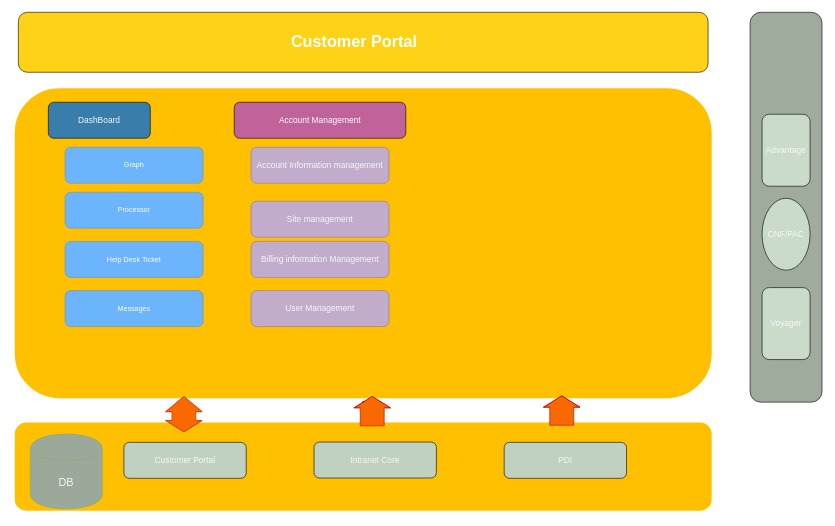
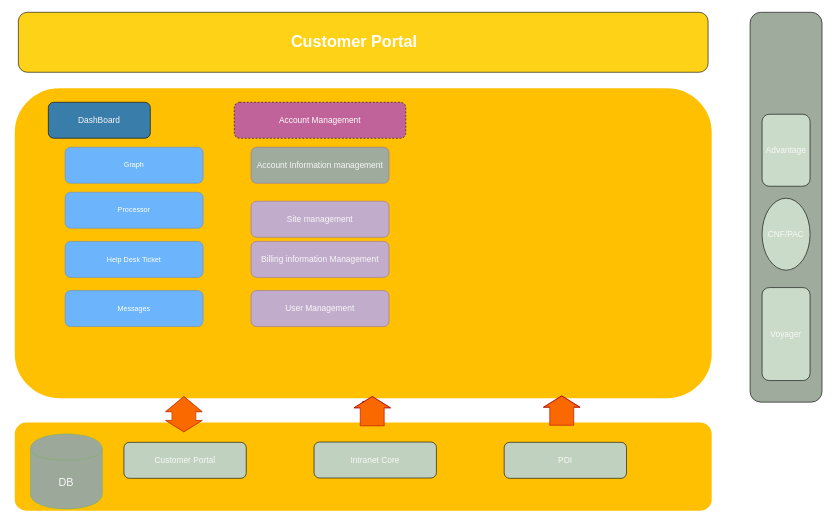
  <mxCell id="0" />
  <mxCell id="1" parent="0" />
  <mxCell id="2" value="ATTRACT" style="text;html=1;strokeColor=none;fillColor=none;align=center;verticalAlign=middle;whiteSpace=wrap;rounded=0;shadow=0;fontSize=27;fontColor=#FFFFFF;fontStyle=1" parent="1" vertex="1"><mxGeometry x="450" y="20" width="280" height="60" as="geometry" /></mxCell>
  <mxCell id="3" value="Blog&lt;div&gt;Keywords&lt;/div&gt;&lt;div&gt;Social Media&lt;/div&gt;" style="text;html=1;strokeColor=none;fillColor=none;align=center;verticalAlign=middle;whiteSpace=wrap;rounded=0;shadow=0;fontSize=14;fontColor=#FFFFFF;" parent="1" vertex="1"><mxGeometry x="136" y="585" width="280" height="90" as="geometry" /></mxCell>
  <mxCell id="4" value="" style="line;strokeWidth=2;html=1;rounded=0;shadow=0;fontSize=27;align=center;fillColor=none;strokeColor=#FFFFFF;" parent="1" vertex="1"><mxGeometry x="156" y="345" width="240" height="10" as="geometry" /></mxCell>
  <mxCell id="5" value="" style="line;strokeWidth=2;html=1;rounded=0;shadow=0;fontSize=27;align=center;fillColor=none;strokeColor=#FFFFFF;" parent="1" vertex="1"><mxGeometry x="156" y="565" width="240" height="10" as="geometry" /></mxCell>
  <mxCell id="6" value="" style="html=1;shadow=0;dashed=0;align=center;verticalAlign=middle;shape=mxgraph.arrows2.stylisedArrow;dy=0.6;dx=40;notch=15;feather=0.4;rounded=0;strokeWidth=1;fontSize=27;strokeColor=none;fillColor=#fff2cc;" parent="1" vertex="1"><mxGeometry x="226" y="433" width="100" height="60" as="geometry" /></mxCell>
  <mxCell id="7" value="" style="whiteSpace=wrap;html=1;rounded=1;shadow=0;strokeWidth=8;fontSize=20;align=center;fillColor=#FFC001;strokeColor=#FFFFFF;" parent="1" vertex="1"><mxGeometry x="20" y="142.5" width="1170" height="525" as="geometry" /></mxCell>
  <mxCell id="8" value="" style="rounded=1;whiteSpace=wrap;html=1;fillColor=#FED217;" parent="1" vertex="1"><mxGeometry x="30" y="20" width="1150" height="100" as="geometry" /></mxCell>
  <mxCell id="9" value="Customer Portal" style="text;html=1;strokeColor=none;fillColor=none;align=center;verticalAlign=middle;whiteSpace=wrap;rounded=0;shadow=0;fontSize=27;fontColor=#FFFFFF;fontStyle=1" parent="1" vertex="1"><mxGeometry x="450" y="40" width="280" height="60" as="geometry" /></mxCell>
  <mxCell id="10" value="&lt;span&gt;&lt;font color=&quot;#f7f7f7&quot; style=&quot;font-size: 14px&quot;&gt;DashBoard&lt;/font&gt;&lt;/span&gt;" style="rounded=1;whiteSpace=wrap;html=1;fillColor=#397DAA;" parent="1" vertex="1"><mxGeometry x="80" y="170" width="170" height="60" as="geometry" /></mxCell>
  <mxCell id="11" value="&lt;font color=&quot;#ffffff&quot;&gt;Graph&lt;/font&gt;" style="rounded=1;whiteSpace=wrap;html=1;fillColor=#6CB4FC;strokeColor=#6c8ebf;" parent="1" vertex="1"><mxGeometry x="108" y="245" width="230" height="60" as="geometry" /></mxCell>
  <mxCell id="12" value="&lt;font color=&quot;#ffffff&quot;&gt;Processor&lt;/font&gt;" style="rounded=1;whiteSpace=wrap;html=1;fillColor=#6CB4FC;strokeColor=#6c8ebf;" parent="1" vertex="1"><mxGeometry x="108" y="320" width="230" height="60" as="geometry" /></mxCell>
  <mxCell id="13" value="&lt;font color=&quot;#ffffff&quot;&gt;Help Desk Ticket&lt;/font&gt;" style="rounded=1;whiteSpace=wrap;html=1;fillColor=#6CB4FC;strokeColor=#6c8ebf;" parent="1" vertex="1"><mxGeometry x="108" y="402" width="230" height="60" as="geometry" /></mxCell>
  <mxCell id="14" value="&lt;font color=&quot;#ffffff&quot;&gt;Messages&lt;/font&gt;" style="rounded=1;whiteSpace=wrap;html=1;fillColor=#6CB4FC;strokeColor=#6c8ebf;" parent="1" vertex="1"><mxGeometry x="108" y="484" width="230" height="60" as="geometry" /></mxCell>
- <mxCell id="15" value="&lt;p&gt;&lt;font color=&quot;#ffffff&quot; style=&quot;font-size: 14px&quot;&gt;Account Management&lt;/font&gt;&lt;/p&gt;" style="rounded=1;whiteSpace=wrap;html=1;fillColor=#BF639A;" parent="1" vertex="1"><mxGeometry x="390" y="170" width="286" height="60" as="geometry" /></mxCell>
- <mxCell id="16" value="&lt;p&gt;&lt;font color=&quot;#f7f7f7&quot; style=&quot;font-size: 14px&quot;&gt;Account Information management&lt;/font&gt;&lt;/p&gt;" style="rounded=1;whiteSpace=wrap;html=1;fillColor=#C2ACCC;strokeColor=#9673a6;" parent="1" vertex="1"><mxGeometry x="418" y="245" width="230" height="60" as="geometry" /></mxCell>
+ <mxCell id="15" value="&lt;p&gt;&lt;font color=&quot;#ffffff&quot; style=&quot;font-size: 14px&quot;&gt;Account Management&lt;/font&gt;&lt;/p&gt;" style="rounded=1;whiteSpace=wrap;html=1;fillColor=#BF639A;dashed=1;" parent="1" vertex="1"><mxGeometry x="390" y="170" width="286" height="60" as="geometry" /></mxCell>
+ <mxCell id="16" value="&lt;p&gt;&lt;font color=&quot;#f7f7f7&quot; style=&quot;font-size: 14px&quot;&gt;Account Information management&lt;/font&gt;&lt;/p&gt;" style="rounded=1;whiteSpace=wrap;html=1;fillColor=#9eab9d;strokeColor=#9673a6;" parent="1" vertex="1"><mxGeometry x="418" y="245" width="230" height="60" as="geometry" /></mxCell>
  <mxCell id="17" value="&lt;p&gt;&lt;font color=&quot;#f7f7f7&quot; style=&quot;font-size: 14px&quot;&gt;Site management&lt;/font&gt;&lt;/p&gt;" style="rounded=1;whiteSpace=wrap;html=1;fillColor=#C2ACCC;strokeColor=#9673a6;" parent="1" vertex="1"><mxGeometry x="418" y="335" width="230" height="60" as="geometry" /></mxCell>
  <mxCell id="18" value="&lt;p&gt;&lt;span&gt;&lt;font color=&quot;#f7f7f7&quot; style=&quot;font-size: 14px&quot;&gt;Billing information Management&lt;/font&gt;&lt;/span&gt;&lt;br&gt;&lt;/p&gt;" style="rounded=1;whiteSpace=wrap;html=1;fillColor=#C2ACCC;strokeColor=#9673a6;" parent="1" vertex="1"><mxGeometry x="418" y="402" width="230" height="60" as="geometry" /></mxCell>
  <mxCell id="19" value="&lt;p&gt;&lt;span&gt;&lt;font color=&quot;#f7f7f7&quot; style=&quot;font-size: 14px&quot;&gt;User Management&lt;/font&gt;&lt;/span&gt;&lt;br&gt;&lt;/p&gt;" style="rounded=1;whiteSpace=wrap;html=1;fillColor=#C2ACCC;strokeColor=#9673a6;" parent="1" vertex="1"><mxGeometry x="418" y="484" width="230" height="60" as="geometry" /></mxCell>
  <mxCell id="20" value="" style="edgeStyle=orthogonalEdgeStyle;rounded=0;orthogonalLoop=1;jettySize=auto;html=1;" parent="1" source="23" target="7" edge="1"><mxGeometry relative="1" as="geometry" /></mxCell>
  <mxCell id="21" value="" style="edgeStyle=orthogonalEdgeStyle;rounded=0;orthogonalLoop=1;jettySize=auto;html=1;" parent="1" source="23" target="7" edge="1"><mxGeometry relative="1" as="geometry" /></mxCell>
  <mxCell id="22" value="" style="edgeStyle=orthogonalEdgeStyle;rounded=0;orthogonalLoop=1;jettySize=auto;html=1;fillColor=#FA6800;" parent="1" edge="1"><mxGeometry relative="1" as="geometry"><mxPoint x="610" y="700" as="sourcePoint" /><mxPoint x="610" y="667.5" as="targetPoint" /></mxGeometry></mxCell>
  <mxCell id="23" value="" style="whiteSpace=wrap;html=1;rounded=1;shadow=0;strokeWidth=8;fontSize=20;align=center;fillColor=#FFC001;strokeColor=#FFFFFF;" parent="1" vertex="1"><mxGeometry x="20" y="700" width="1170" height="155" as="geometry" /></mxCell>
  <mxCell id="24" value="&lt;font style=&quot;font-size: 18px&quot; color=&quot;#f7f7f7&quot;&gt;DB&lt;/font&gt;" style="shape=cylinder;whiteSpace=wrap;html=1;boundedLbl=1;backgroundOutline=1;fillColor=#9BA89A;strokeColor=#82b366;" parent="1" vertex="1"><mxGeometry x="50" y="723" width="120" height="125" as="geometry" /></mxCell>
  <mxCell id="25" value="&lt;font style=&quot;font-size: 14px&quot; color=&quot;#f7f7f7&quot;&gt;Customer Portal&lt;/font&gt;" style="rounded=1;whiteSpace=wrap;html=1;fillColor=#C0D1BF;" parent="1" vertex="1"><mxGeometry x="206" y="737" width="204" height="60" as="geometry" /></mxCell>
  <mxCell id="26" value="&lt;font style=&quot;font-size: 14px&quot; color=&quot;#f7f7f7&quot;&gt;Intranet Core&lt;/font&gt;" style="rounded=1;whiteSpace=wrap;html=1;fillColor=#C0D1BF;" parent="1" vertex="1"><mxGeometry x="523" y="736.5" width="204" height="60" as="geometry" /></mxCell>
  <mxCell id="27" value="&lt;font style=&quot;font-size: 14px&quot; color=&quot;#f7f7f7&quot;&gt;PDI&lt;/font&gt;" style="rounded=1;whiteSpace=wrap;html=1;fillColor=#C0D1BF;" parent="1" vertex="1"><mxGeometry x="840" y="737" width="204" height="60" as="geometry" /></mxCell>
  <mxCell id="28" value="" style="shape=flexArrow;endArrow=classic;startArrow=classic;html=1;width=40;endSize=8.15;fillColor=#fa6800;strokeColor=#C73500;" parent="1" edge="1"><mxGeometry width="50" height="50" relative="1" as="geometry"><mxPoint x="306" y="720" as="sourcePoint" /><mxPoint x="306" y="660" as="targetPoint" /><Array as="points"><mxPoint x="306" y="700" /></Array></mxGeometry></mxCell>
  <mxCell id="29" value="" style="shape=flexArrow;endArrow=classic;html=1;width=40;fillColor=#FA6800;strokeColor=#B20000;" parent="1" edge="1"><mxGeometry width="50" height="50" relative="1" as="geometry"><mxPoint x="620" y="710" as="sourcePoint" /><mxPoint x="620" y="660" as="targetPoint" /><Array as="points"><mxPoint x="620" y="710" /><mxPoint x="620" y="700" /></Array></mxGeometry></mxCell>
  <mxCell id="30" value="" style="shape=flexArrow;endArrow=classic;html=1;width=40;fillColor=#FA6800;strokeColor=#B20000;" parent="1" edge="1"><mxGeometry width="50" height="50" relative="1" as="geometry"><mxPoint x="936" y="709" as="sourcePoint" /><mxPoint x="936" y="659" as="targetPoint" /><Array as="points"><mxPoint x="936" y="709" /><mxPoint x="936" y="699" /></Array></mxGeometry></mxCell>
  <mxCell id="31" value="" style="rounded=1;whiteSpace=wrap;html=1;fillColor=#9EAB9D;" parent="1" vertex="1"><mxGeometry x="1250" y="20" width="120" height="650" as="geometry" /></mxCell>
  <mxCell id="32" value="&lt;font style=&quot;font-size: 14px&quot; color=&quot;#f7f7f7&quot;&gt;Advantage&lt;/font&gt;" style="rounded=1;whiteSpace=wrap;html=1;fillColor=#CADBC9;" parent="1" vertex="1"><mxGeometry x="1270" y="190" width="80" height="120" as="geometry" /></mxCell>
  <mxCell id="33" value="&lt;font style=&quot;font-size: 14px&quot; color=&quot;#f7f7f7&quot;&gt;CNF/PAC&lt;/font&gt;" style="ellipse;whiteSpace=wrap;html=1;fillColor=#CADBC9;" parent="1" vertex="1"><mxGeometry x="1270" y="330" width="80" height="120" as="geometry" /></mxCell>
- <mxCell id="34" value="&lt;font style=&quot;font-size: 14px&quot; color=&quot;#f7f7f7&quot;&gt;Voyager&lt;/font&gt;" style="rounded=1;whiteSpace=wrap;html=1;fillColor=#CADBC9;" parent="1" vertex="1"><mxGeometry x="1270" y="479" width="80" height="120" as="geometry" /></mxCell>
+ <mxCell id="34" value="&lt;font style=&quot;font-size: 14px&quot; color=&quot;#f7f7f7&quot;&gt;Voyager&lt;/font&gt;" style="rounded=1;whiteSpace=wrap;html=1;fillColor=#CADBC9;" parent="1" vertex="1"><mxGeometry x="1270" y="479" width="80" height="155" as="geometry" /></mxCell>
